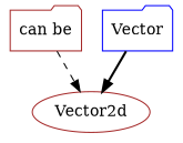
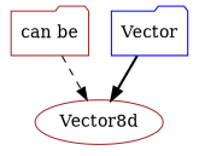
  digraph {
    node [color=brown shape=folder]
    n1 [label="can be"]
-   Vector2d [shape=ellipse]
+   Vector2d [shape=ellipse label=Vector8d]
    Vector [color=blue]
    n1 -> Vector2d [style=dashed]
    Vector -> Vector2d [style=bold]
  }
